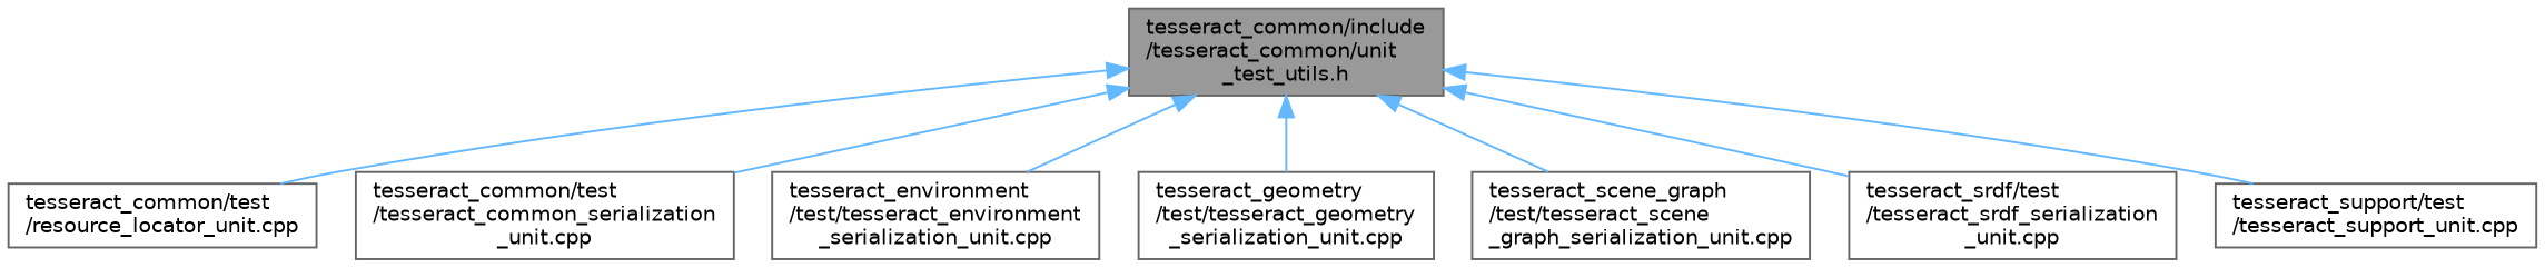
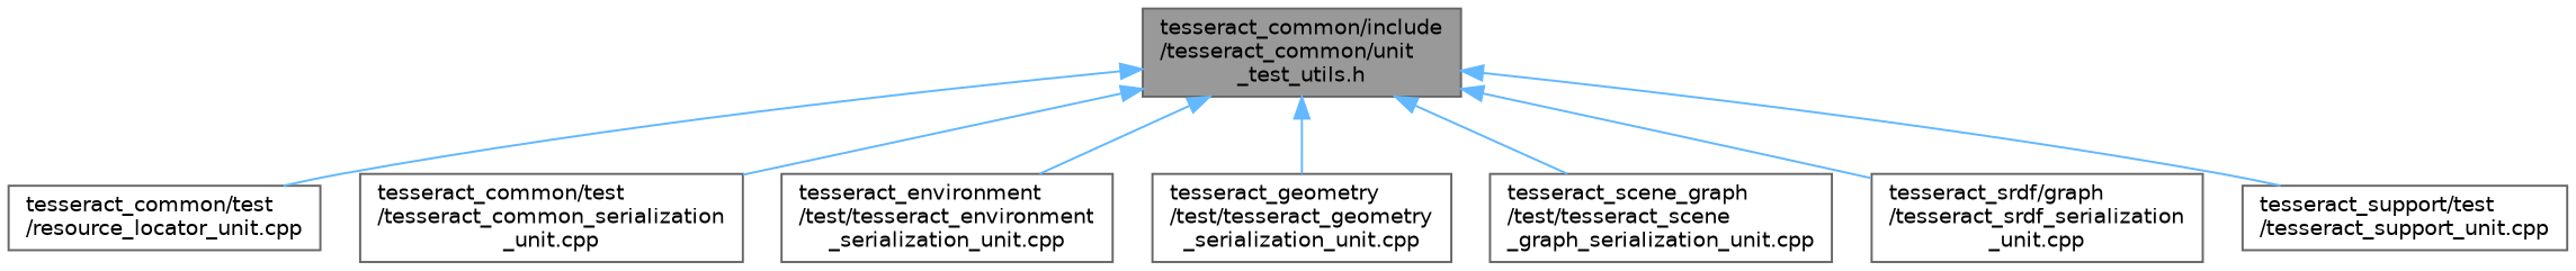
  digraph {
    node [color=grey40 fillcolor=white fontname=Helvetica fontsize=10 shape=box style=filled]
    edge [color=steelblue1 dir=back fontname=Helvetica fontsize=10 labelfontname=Helvetica labelfontsize=10 style=solid]
    n1 [color=gray40 fillcolor=grey60 fontcolor=black height=0.2 label="tesseract_common/include\l/tesseract_common/unit\l_test_utils.h" width=0.4]
    n2 [height=0.2 label="tesseract_common/test\l/resource_locator_unit.cpp" width=0.4]
    n3 [height=0.2 label="tesseract_common/test\l/tesseract_common_serialization\l_unit.cpp" width=0.4]
    n4 [height=0.2 label="tesseract_environment\l/test/tesseract_environment\l_serialization_unit.cpp" width=0.4]
    n5 [height=0.2 label="tesseract_geometry\l/test/tesseract_geometry\l_serialization_unit.cpp" width=0.4]
    n6 [height=0.2 label="tesseract_scene_graph\l/test/tesseract_scene\l_graph_serialization_unit.cpp" width=0.4]
-   n7 [height=0.2 label="tesseract_srdf/test\l/tesseract_srdf_serialization\l_unit.cpp" width=0.4]
+   n7 [height=0.2 label="tesseract_srdf/graph\l/tesseract_srdf_serialization\l_unit.cpp" width=0.4]
    n8 [height=0.2 label="tesseract_support/test\l/tesseract_support_unit.cpp" width=0.4]
    n1 -> n2
    n1 -> n3
    n1 -> n4
    n1 -> n5
    n1 -> n6
    n1 -> n7
    n1 -> n8
  }
